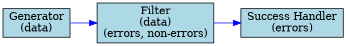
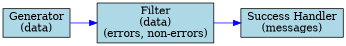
  digraph {
    rankdir=LR
    node [fillcolor=lightblue shape=box style=filled]
    edge [color=blue]
    n1 [label="Generator\n(data)"]
    n2 [label="Filter\n(data)\n(errors, non-errors)"]
-   n3 [label="Success Handler\n(errors)"]
+   n3 [label="Success Handler\n(messages)"]
    n1 -> n2
    n2 -> n3
  }
